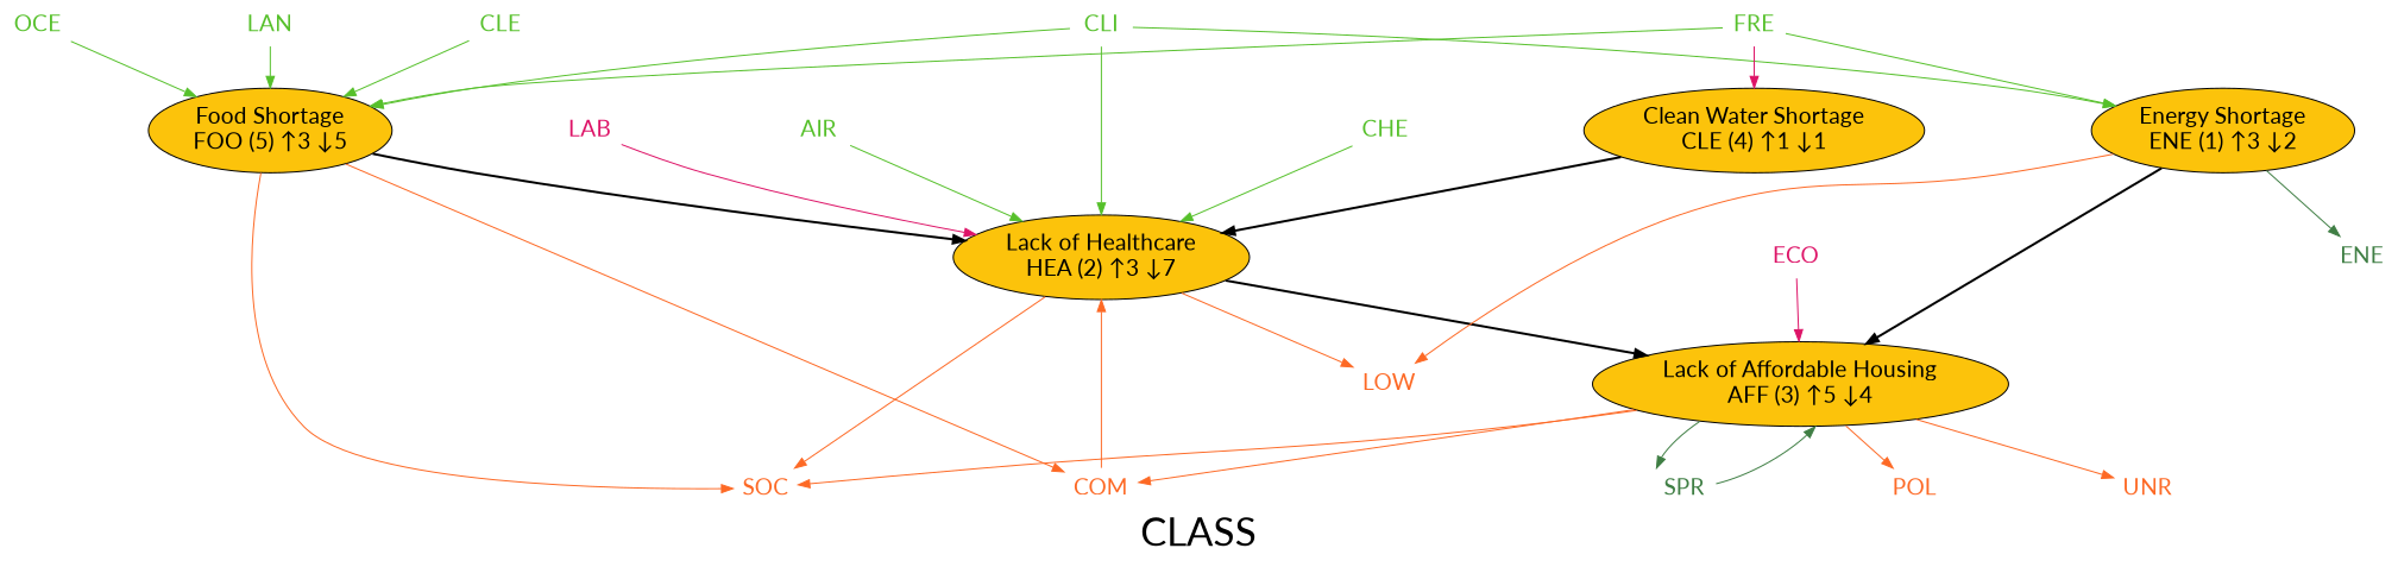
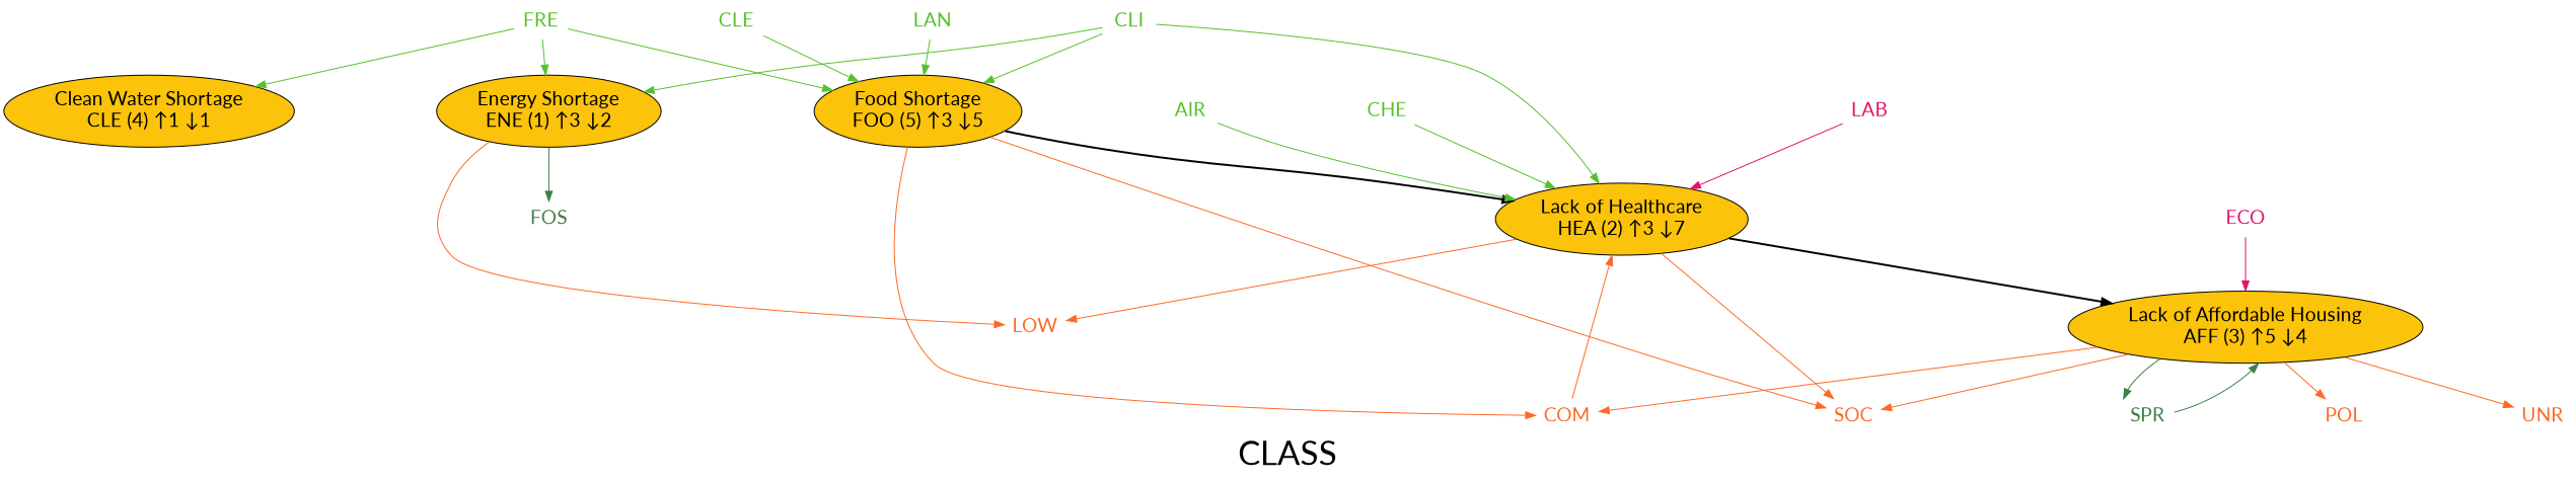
  digraph {
    fontname=Lato
    fontsize=34
    label=CLASS
    mindist=2.0
    nodesep=2.0
    node [fontname=Lato fontsize=20 shape=plaintext fontcolor="#56c02b"]
    edge [color="#56c02b" fontname=Lato]
    n1 [fillcolor="#fcc30b" label="Clean Water Shortage\nCLE (4) &uarr;1 &darr;1" shape=oval style=filled fontcolor=""]
    n2 [fillcolor="#fcc30b" label="Lack of Healthcare\nHEA (2) &uarr;3 &darr;7" shape=oval style=filled fontcolor=""]
    n3 [fillcolor="#fcc30b" label="Lack of Affordable Housing\nAFF (3) &uarr;5 &darr;4" shape=oval style=filled fontcolor=""]
    n4 [fontcolor="#fd6925" label=SOC]
    n5 [fontcolor="#fd6925" label=LOW]
    n6 [fontcolor="#3f7e44" label=SPR]
    n7 [fontcolor="#fd6925" label=COM]
    n8 [fontcolor="#fd6925" label=POL]
    n9 [fontcolor="#fd6925" label=UNR]
    n10 [fillcolor="#fcc30b" label="Food Shortage\nFOO (5) &uarr;3 &darr;5" shape=oval style=filled fontcolor=""]
    n11 [fillcolor="#fcc30b" label="Energy Shortage\nENE (1) &uarr;3 &darr;2" shape=oval style=filled fontcolor=""]
-   n12 [fontcolor="#3f7e44" label=ENE]
+   n12 [fontcolor="#3f7e44" label=FOS]
    n13 [fontcolor="#dd1367" label=ECO]
    n14 [fontcolor="#dd1367" label=LAB]
    n15 [label=CLI]
    n16 [label=AIR]
    n17 [label=CHE]
    n18 [label=LAN]
    n19 [label=CLE]
-   n20 [label=OCE]
    n21 [label=FRE]
-   n1 -> n2 [color=black style=bold]
    n2 -> n3 [color=black style=bold]
    n2 -> n4 [color="#fd6925" style=solid]
    n2 -> n5 [color="#fd6925" style=solid]
    n3 -> n4 [color="#fd6925" style=solid]
    n3 -> n6 [color="#3f7e44" style=solid]
    n3 -> n7 [color="#fd6925" style=solid]
    n3 -> n8 [color="#fd6925" style=solid]
    n3 -> n9 [color="#fd6925" style=solid]
    n6 -> n3 [color="#3f7e44"]
    n7 -> n2 [color="#fd6925"]
    n10 -> n2 [color=black style=bold]
    n10 -> n4 [color="#fd6925" style=solid]
    n10 -> n7 [color="#fd6925" style=solid]
-   n11 -> n3 [color=black style=bold]
    n11 -> n5 [color="#fd6925" style=solid]
    n11 -> n12 [color="#3f7e44" style=solid]
    n13 -> n3 [color="#dd1367"]
    n14 -> n2 [color="#dd1367"]
    n15 -> n2
    n15 -> n10
    n15 -> n11
    n16 -> n2
    n17 -> n2
    n18 -> n10
    n19 -> n10
-   n20 -> n10
-   n21 -> n1 [color="#dd1367"]
+   n21 -> n1
    n21 -> n10
    n21 -> n11
  }
